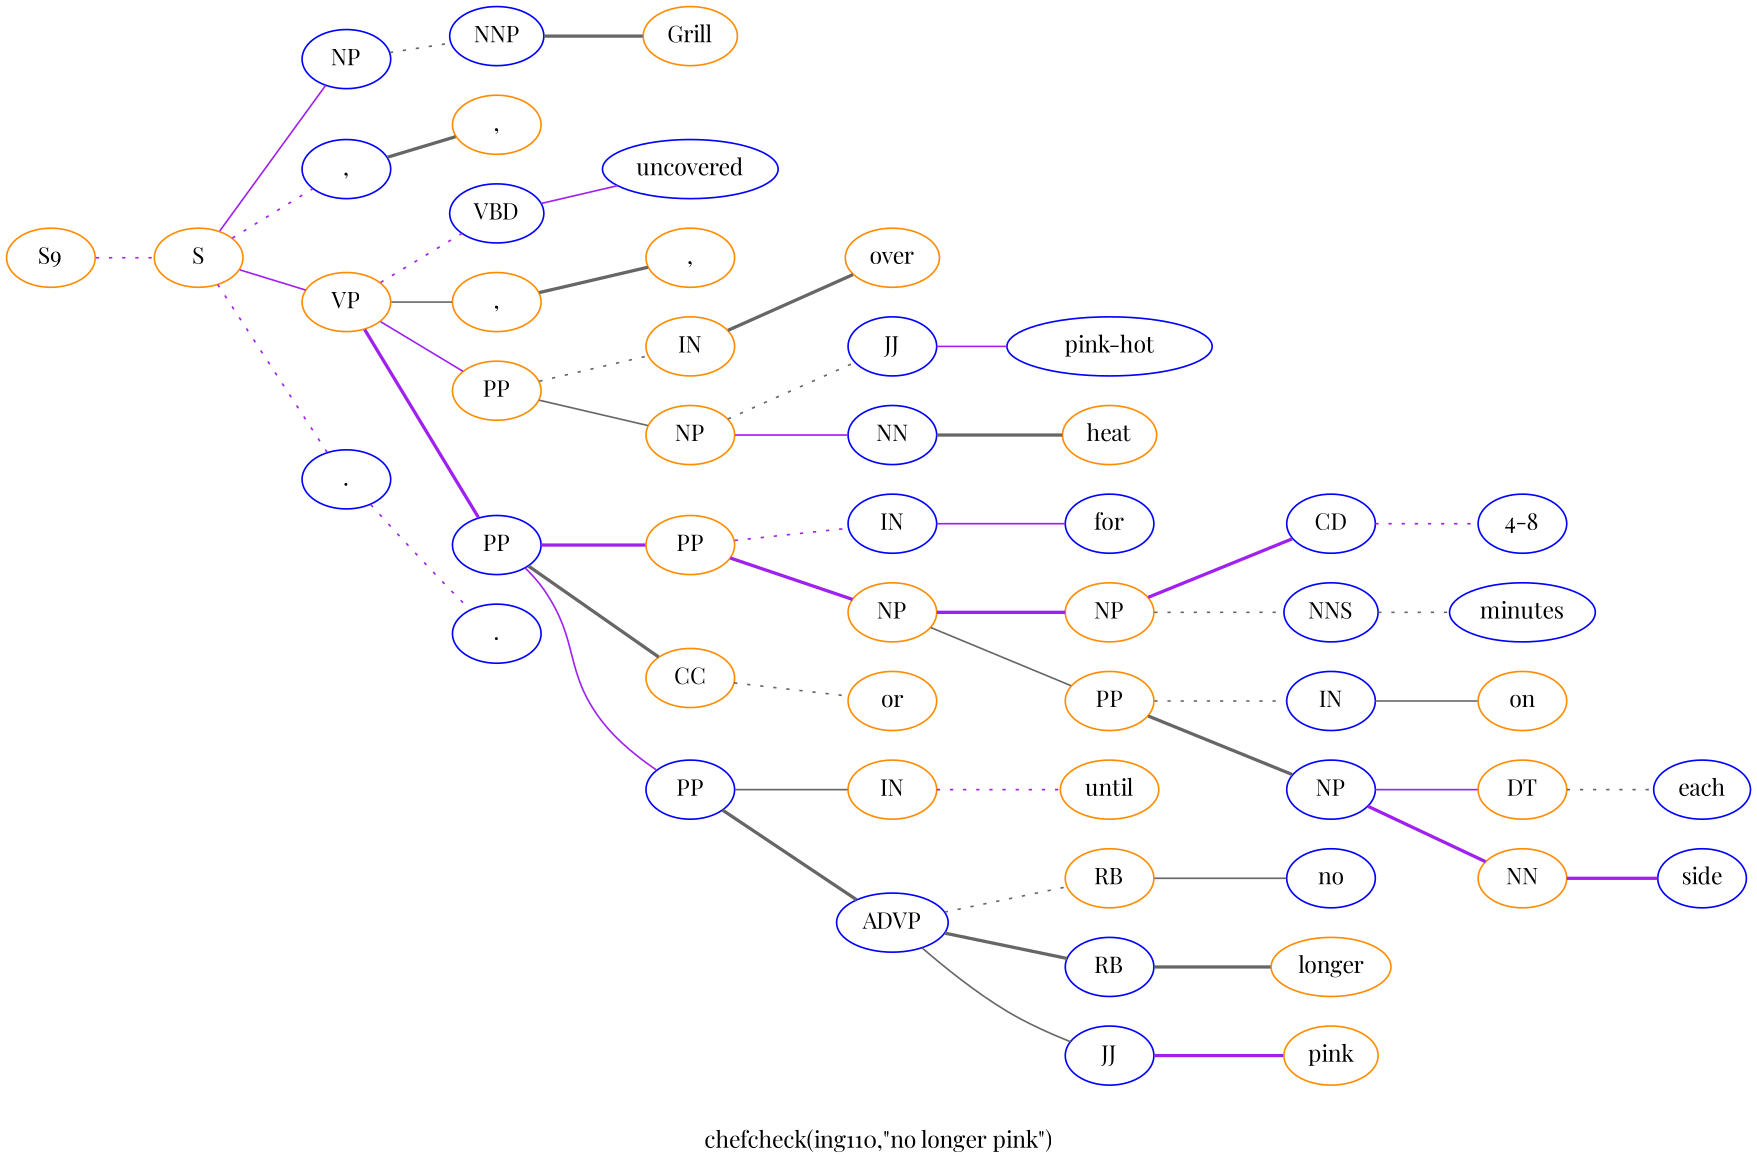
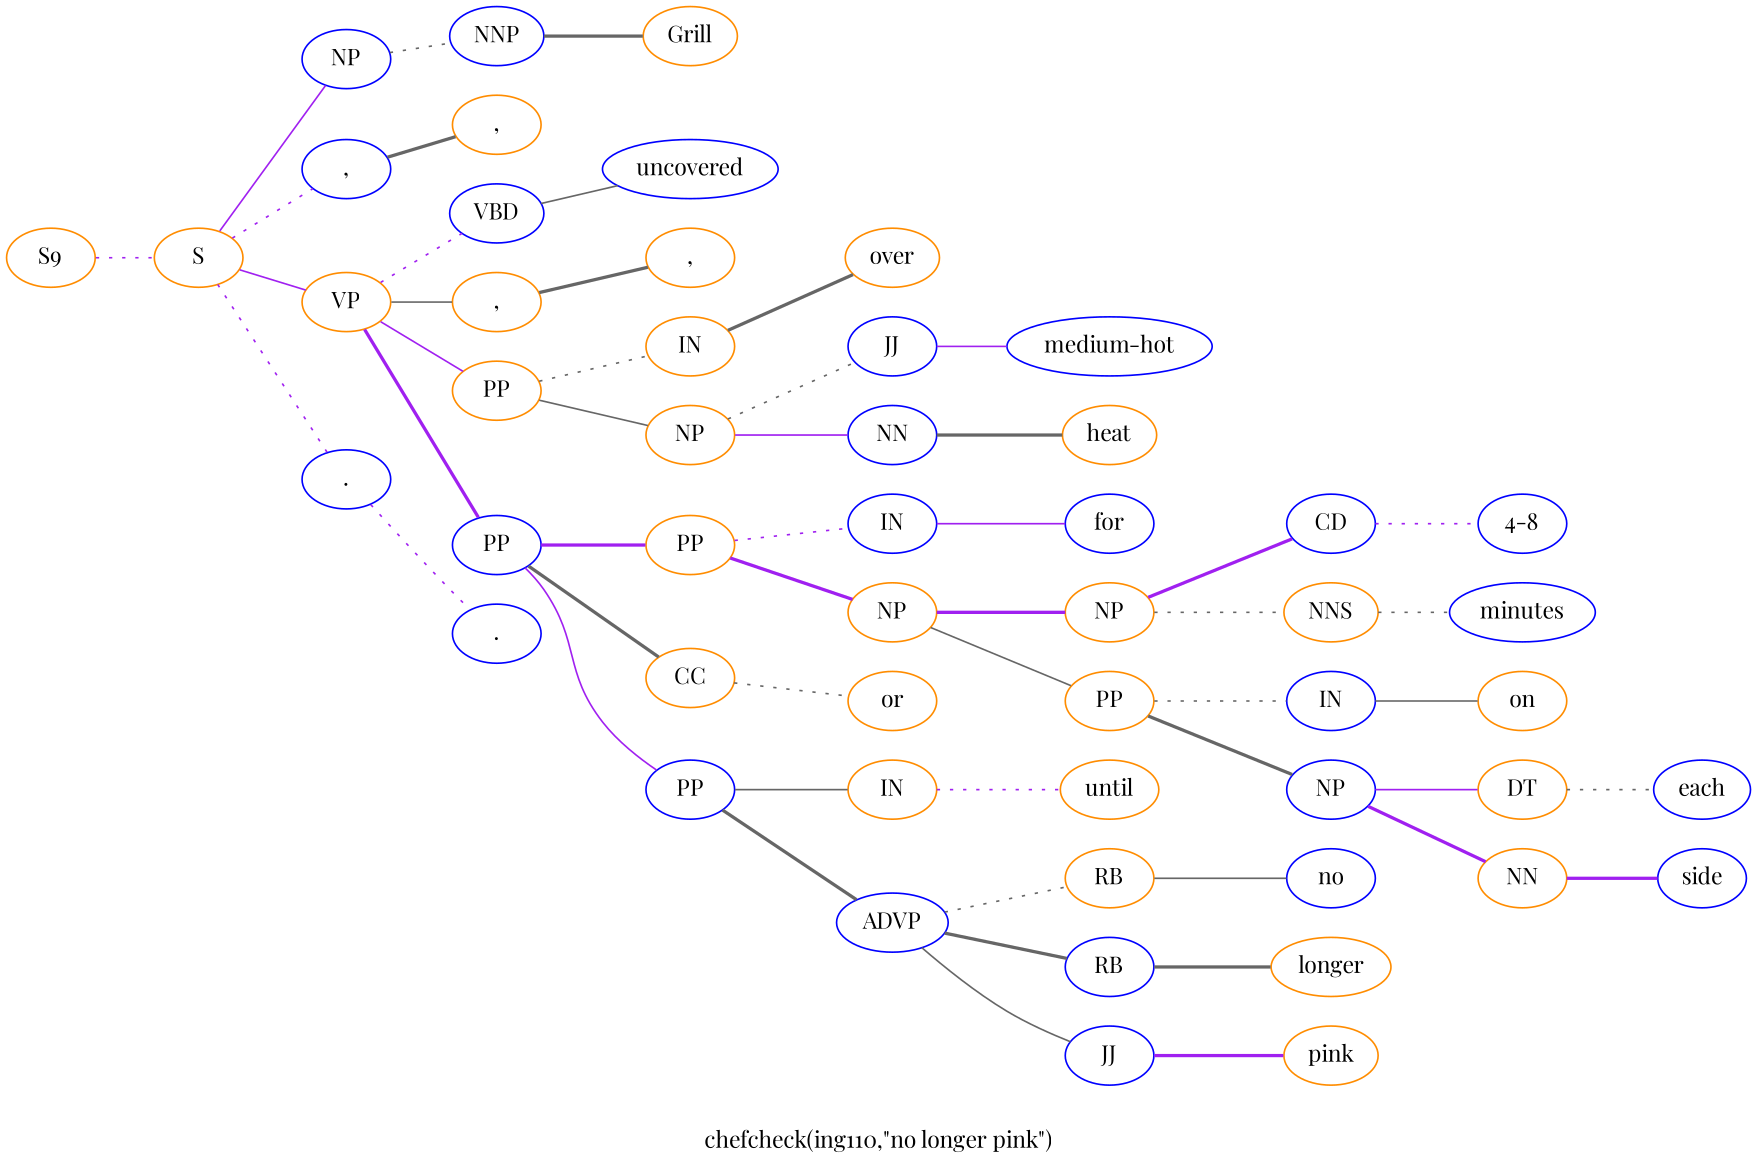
  graph {
    fontname="Playfair Display"
    label="chefcheck(ing110,\"no longer pink\")"
    rankdir=LR
    node [color=darkorange fontname="Playfair Display"]
    edge [color=gray40 fontname="Playfair Display" style=bold]
    n1 [label=S9]
    n2 [label=S]
    n3 [color=blue label=NP]
    n4 [color=blue label=","]
    n5 [label=VP]
    n6 [color=blue label="."]
    n7 [color=blue label=NNP]
    n8 [label=","]
    n9 [color=blue label=VBD]
    n10 [label=","]
    n11 [label=PP]
    n12 [color=blue label=PP]
    n13 [color=blue label="."]
    n14 [label=Grill]
    n15 [color=blue label=uncovered]
    n16 [label=","]
    n17 [label=IN]
    n18 [label=NP]
    n19 [label=PP]
    n20 [label=CC]
    n21 [color=blue label=PP]
    n22 [label=over]
    n23 [color=blue label=JJ]
    n24 [color=blue label=NN]
-   n25 [color=blue label="pink-hot"]
+   n25 [color=blue label="medium-hot"]
    n26 [label=heat]
    n27 [color=blue label=IN]
    n28 [label=NP]
    n29 [label=or]
    n30 [label=IN]
    n31 [color=blue label=ADVP]
    n32 [color=blue label=for]
    n33 [label=NP]
    n34 [label=PP]
    n35 [color=blue label=CD]
-   n36 [color=blue label=NNS]
+   n36 [label=NNS]
    n37 [color=blue label=IN]
    n38 [color=blue label=NP]
    n39 [color=blue label="4-8"]
    n40 [color=blue label=minutes]
    n41 [label=on]
    n42 [label=DT]
    n43 [label=NN]
    n44 [color=blue label=each]
    n45 [color=blue label=side]
    n46 [label=until]
    n47 [label=RB]
    n48 [color=blue label=RB]
    n49 [color=blue label=JJ]
    n50 [color=blue label=no]
    n51 [label=longer]
    n52 [label=pink]
    n1 -- n2 [color=purple style=dotted]
    n2 -- n3 [color=purple style=solid]
    n2 -- n4 [color=purple style=dotted]
    n2 -- n5 [color=purple style=solid]
    n2 -- n6 [color=purple style=dotted]
    n3 -- n7 [style=dotted]
    n4 -- n8
    n5 -- n9 [color=purple style=dotted]
    n5 -- n10 [style=solid]
    n5 -- n11 [color=purple style=solid]
    n5 -- n12 [color=purple]
    n6 -- n13 [color=purple style=dotted]
    n7 -- n14
-   n9 -- n15 [color=purple style=solid]
+   n9 -- n15 [style=solid]
    n10 -- n16
    n11 -- n17 [style=dotted]
    n11 -- n18 [style=solid]
    n12 -- n19 [color=purple]
    n12 -- n20
    n12 -- n21 [color=purple style=solid]
    n17 -- n22
    n18 -- n23 [style=dotted]
    n18 -- n24 [color=purple style=solid]
    n19 -- n27 [color=purple style=dotted]
    n19 -- n28 [color=purple]
    n20 -- n29 [style=dotted]
    n21 -- n30 [style=solid]
    n21 -- n31
    n23 -- n25 [color=purple style=solid]
    n24 -- n26
    n27 -- n32 [color=purple style=solid]
    n28 -- n33 [color=purple]
    n28 -- n34 [style=solid]
    n30 -- n46 [color=purple style=dotted]
    n31 -- n47 [style=dotted]
    n31 -- n48
    n31 -- n49 [style=solid]
    n33 -- n35 [color=purple]
    n33 -- n36 [style=dotted]
    n34 -- n37 [style=dotted]
    n34 -- n38
    n35 -- n39 [color=purple style=dotted]
    n36 -- n40 [style=dotted]
    n37 -- n41 [style=solid]
    n38 -- n42 [color=purple style=solid]
    n38 -- n43 [color=purple]
    n42 -- n44 [style=dotted]
    n43 -- n45 [color=purple]
    n47 -- n50 [style=solid]
    n48 -- n51
    n49 -- n52 [color=purple]
  }
